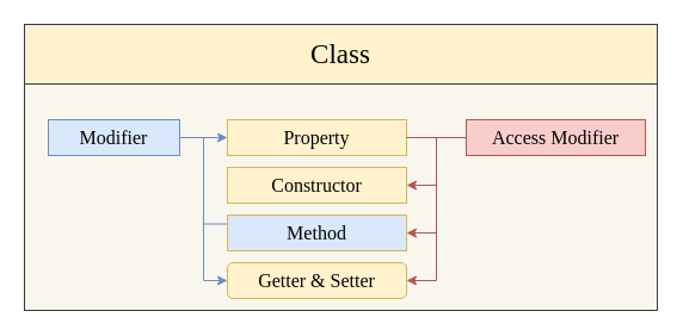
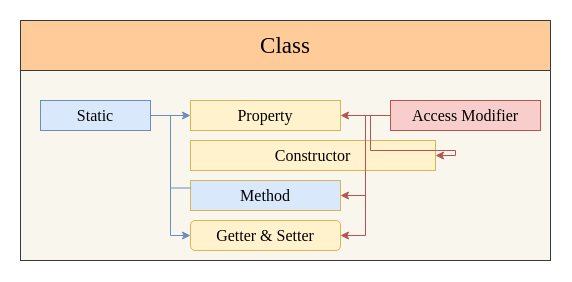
  <mxCell id="0" />
  <mxCell id="1" parent="0" />
  <mxCell id="2" value="" style="rounded=0;whiteSpace=wrap;html=1;fontFamily=Verdana;fontSize=16;fillColor=#f9f7ed;strokeColor=#36393d;" vertex="1" parent="1"><mxGeometry x="20" y="70" width="530" height="190" as="geometry" /></mxCell>
- <mxCell id="3" value="Constructor" style="rounded=0;whiteSpace=wrap;html=1;fontFamily=Verdana;fontSize=16;fillColor=#fff2cc;strokeColor=#d6b656;" vertex="1" parent="1"><mxGeometry x="190" y="140" width="150" height="30" as="geometry" /></mxCell>
- <mxCell id="4" value="&lt;font style=&quot;font-size: 23px&quot;&gt;Class&lt;/font&gt;" style="rounded=0;whiteSpace=wrap;html=1;fontFamily=Verdana;fontSize=16;fillColor=#fff2cc;strokeColor=#36393d;" vertex="1" parent="1"><mxGeometry x="20" y="20" width="530" height="50" as="geometry" /></mxCell>
+ <mxCell id="3" value="Constructor" style="rounded=0;whiteSpace=wrap;html=1;fontFamily=Verdana;fontSize=16;fillColor=#fff2cc;strokeColor=#d6b656;" vertex="1" parent="1"><mxGeometry x="190" y="140" width="245" height="30" as="geometry" /></mxCell>
+ <mxCell id="4" value="&lt;font style=&quot;font-size: 23px&quot;&gt;Class&lt;/font&gt;" style="rounded=0;whiteSpace=wrap;html=1;fontFamily=Verdana;fontSize=16;fillColor=#ffcc99;strokeColor=#36393d;" vertex="1" parent="1"><mxGeometry x="20" y="20" width="530" height="50" as="geometry" /></mxCell>
  <mxCell id="5" value="Property" style="rounded=0;whiteSpace=wrap;html=1;fontFamily=Verdana;fontSize=16;fillColor=#fff2cc;strokeColor=#d6b656;" vertex="1" parent="1"><mxGeometry x="190" y="100" width="150" height="30" as="geometry" /></mxCell>
  <mxCell id="6" value="Method" style="rounded=0;whiteSpace=wrap;html=1;fontFamily=Verdana;fontSize=16;fillColor=#dae8fc;strokeColor=#d6b656;" vertex="1" parent="1"><mxGeometry x="190" y="180" width="150" height="30" as="geometry" /></mxCell>
  <mxCell id="7" value="Getter &amp;amp; Setter" style="whiteSpace=wrap;html=1;fontFamily=Verdana;fontSize=16;fillColor=#fff2cc;strokeColor=#d6b656;rounded=1;" vertex="1" parent="1"><mxGeometry x="190" y="220" width="150" height="30" as="geometry" /></mxCell>
- <mxCell id="8" style="edgeStyle=orthogonalEdgeStyle;rounded=0;orthogonalLoop=1;jettySize=auto;html=1;exitX=0;exitY=0.5;exitDx=0;exitDy=0;entryX=1;entryY=0.5;entryDx=0;entryDy=0;strokeWidth=1;fontFamily=Verdana;fontSize=16;fillColor=#f8cecc;strokeColor=#b85450;endArrow=none;" edge="1" parent="1" source="12" target="5"><mxGeometry relative="1" as="geometry" /></mxCell>
+ <mxCell id="8" style="edgeStyle=orthogonalEdgeStyle;rounded=0;orthogonalLoop=1;jettySize=auto;html=1;exitX=0;exitY=0.5;exitDx=0;exitDy=0;entryX=1;entryY=0.5;entryDx=0;entryDy=0;strokeWidth=1;fontFamily=Verdana;fontSize=16;fillColor=#f8cecc;strokeColor=#b85450;" edge="1" parent="1" source="12" target="5"><mxGeometry relative="1" as="geometry" /></mxCell>
  <mxCell id="9" style="edgeStyle=orthogonalEdgeStyle;rounded=0;orthogonalLoop=1;jettySize=auto;html=1;exitX=0;exitY=0.5;exitDx=0;exitDy=0;entryX=1;entryY=0.5;entryDx=0;entryDy=0;strokeWidth=1;fontFamily=Verdana;fontSize=16;fillColor=#f8cecc;strokeColor=#b85450;" edge="1" parent="1" source="12" target="3"><mxGeometry relative="1" as="geometry" /></mxCell>
  <mxCell id="10" style="edgeStyle=orthogonalEdgeStyle;rounded=0;orthogonalLoop=1;jettySize=auto;html=1;exitX=0;exitY=0.5;exitDx=0;exitDy=0;entryX=1;entryY=0.5;entryDx=0;entryDy=0;strokeWidth=1;fontFamily=Verdana;fontSize=16;fillColor=#f8cecc;strokeColor=#b85450;" edge="1" parent="1" source="12" target="6"><mxGeometry relative="1" as="geometry" /></mxCell>
  <mxCell id="11" style="edgeStyle=orthogonalEdgeStyle;rounded=0;orthogonalLoop=1;jettySize=auto;html=1;exitX=0;exitY=0.5;exitDx=0;exitDy=0;entryX=1;entryY=0.5;entryDx=0;entryDy=0;strokeWidth=1;fontFamily=Verdana;fontSize=16;fillColor=#f8cecc;strokeColor=#b85450;" edge="1" parent="1" source="12" target="7"><mxGeometry relative="1" as="geometry" /></mxCell>
  <mxCell id="12" value="Access Modifier" style="rounded=0;whiteSpace=wrap;html=1;fontFamily=Verdana;fontSize=16;fillColor=#f8cecc;strokeColor=#b85450;" vertex="1" parent="1"><mxGeometry x="390" y="100" width="150" height="30" as="geometry" /></mxCell>
  <mxCell id="13" style="edgeStyle=orthogonalEdgeStyle;rounded=0;orthogonalLoop=1;jettySize=auto;html=1;exitX=1;exitY=0.5;exitDx=0;exitDy=0;strokeWidth=1;fontFamily=Verdana;fontSize=16;fillColor=#dae8fc;strokeColor=#6c8ebf;" edge="1" parent="1" source="16" target="5"><mxGeometry relative="1" as="geometry" /></mxCell>
  <mxCell id="14" style="edgeStyle=orthogonalEdgeStyle;rounded=0;orthogonalLoop=1;jettySize=auto;html=1;exitX=1;exitY=0.5;exitDx=0;exitDy=0;entryX=0;entryY=0.25;entryDx=0;entryDy=0;strokeWidth=1;fontFamily=Verdana;fontSize=16;fillColor=#dae8fc;strokeColor=#6c8ebf;endArrow=none;" edge="1" parent="1" source="16" target="6"><mxGeometry relative="1" as="geometry" /></mxCell>
  <mxCell id="15" style="edgeStyle=orthogonalEdgeStyle;rounded=0;orthogonalLoop=1;jettySize=auto;html=1;exitX=1;exitY=0.5;exitDx=0;exitDy=0;entryX=0;entryY=0.5;entryDx=0;entryDy=0;strokeWidth=1;fontFamily=Verdana;fontSize=16;fillColor=#dae8fc;strokeColor=#6c8ebf;" edge="1" parent="1" source="16" target="7"><mxGeometry relative="1" as="geometry" /></mxCell>
- <mxCell id="16" value="Modifier" style="rounded=0;whiteSpace=wrap;html=1;fontFamily=Verdana;fontSize=16;fillColor=#dae8fc;strokeColor=#6c8ebf;" vertex="1" parent="1"><mxGeometry x="40" y="100" width="110" height="30" as="geometry" /></mxCell>
+ <mxCell id="16" value="Static" style="rounded=0;whiteSpace=wrap;html=1;fontFamily=Verdana;fontSize=16;fillColor=#dae8fc;strokeColor=#6c8ebf;" vertex="1" parent="1"><mxGeometry x="40" y="100" width="110" height="30" as="geometry" /></mxCell>
